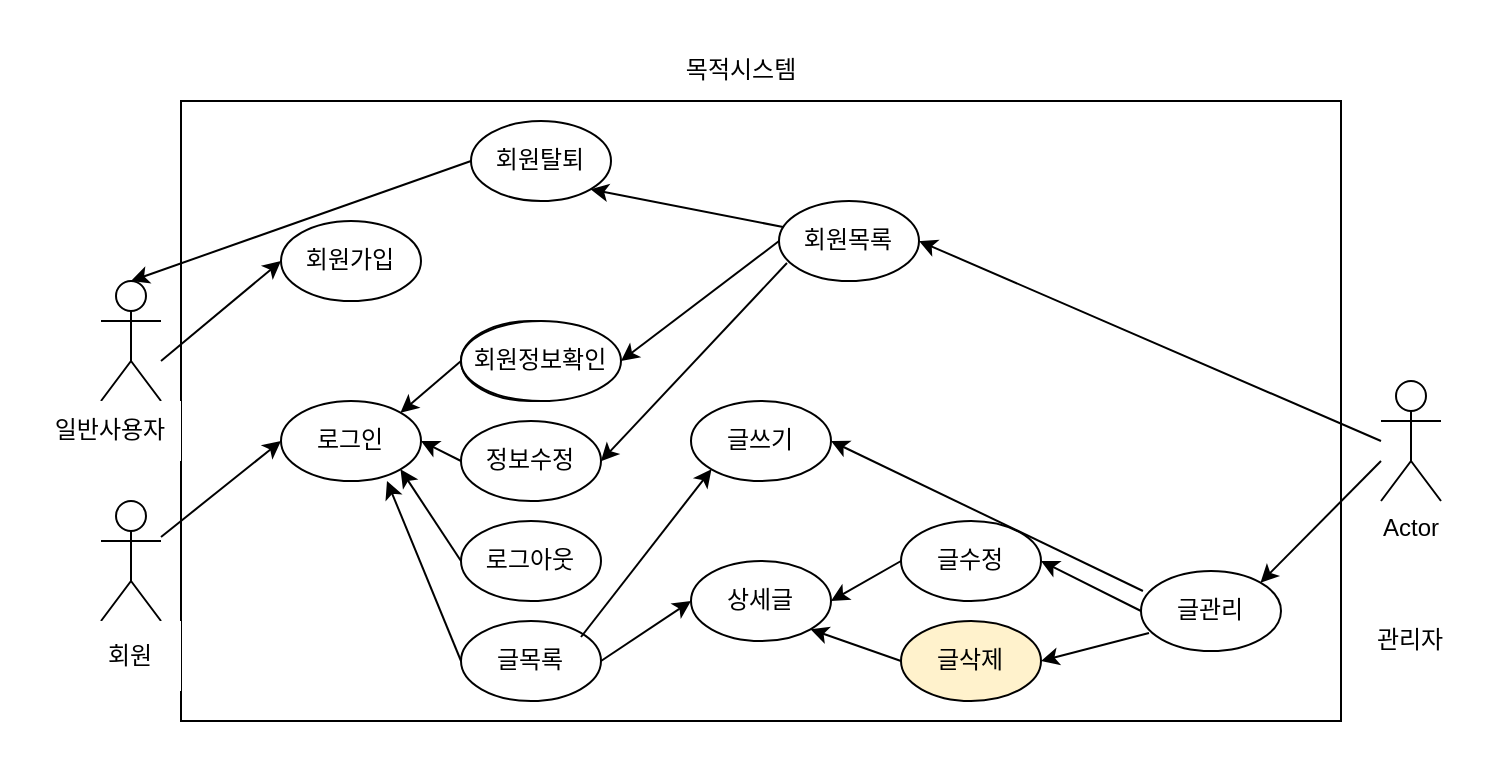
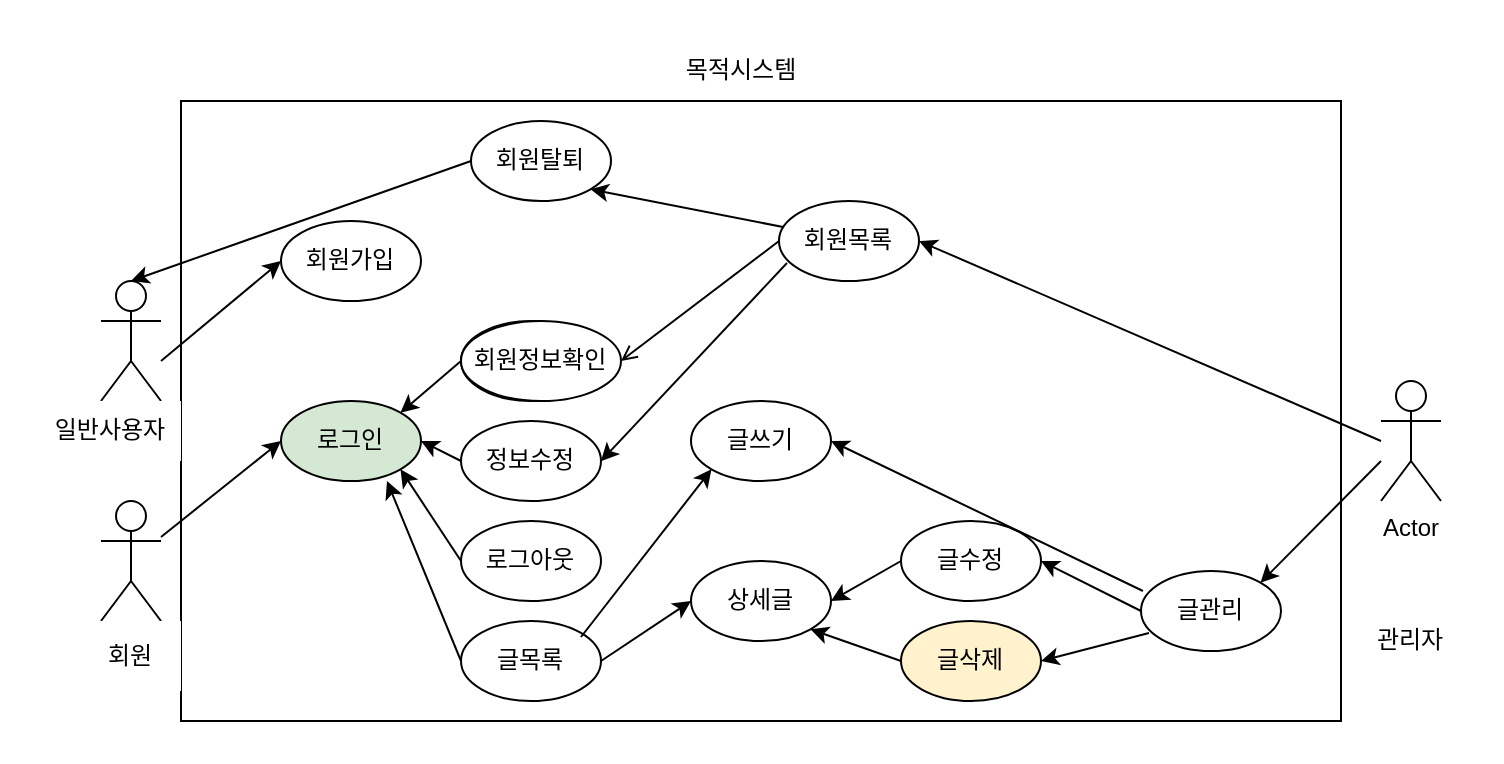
  <mxCell id="0" />
  <mxCell id="1" parent="0" />
  <mxCell id="2" value="Actor" style="shape=umlActor;verticalLabelPosition=bottom;verticalAlign=top;html=1;outlineConnect=0;" vertex="1" parent="1"><mxGeometry x="50" y="140" width="30" height="60" as="geometry" /></mxCell>
  <mxCell id="3" value="Actor" style="shape=umlActor;verticalLabelPosition=bottom;verticalAlign=top;html=1;outlineConnect=0;" vertex="1" parent="1"><mxGeometry x="50" y="250" width="30" height="60" as="geometry" /></mxCell>
  <mxCell id="4" value="Actor" style="shape=umlActor;verticalLabelPosition=bottom;verticalAlign=top;html=1;outlineConnect=0;" vertex="1" parent="1"><mxGeometry x="690" y="190" width="30" height="60" as="geometry" /></mxCell>
  <mxCell id="5" value="" style="rounded=0;whiteSpace=wrap;html=1;" vertex="1" parent="1"><mxGeometry x="90" y="50" width="580" height="310" as="geometry" /></mxCell>
  <mxCell id="6" value="회원가입" style="ellipse;whiteSpace=wrap;html=1;" vertex="1" parent="1"><mxGeometry x="140" y="110" width="70" height="40" as="geometry" /></mxCell>
- <mxCell id="7" value="로그인" style="ellipse;whiteSpace=wrap;html=1;" vertex="1" parent="1"><mxGeometry x="140" y="200" width="70" height="40" as="geometry" /></mxCell>
+ <mxCell id="7" value="로그인" style="ellipse;whiteSpace=wrap;html=1;fillColor=#d5e8d4;" vertex="1" parent="1"><mxGeometry x="140" y="200" width="70" height="40" as="geometry" /></mxCell>
  <mxCell id="8" value="회원탈퇴" style="ellipse;whiteSpace=wrap;html=1;" vertex="1" parent="1"><mxGeometry x="235" y="60" width="70" height="40" as="geometry" /></mxCell>
  <mxCell id="9" value="" style="ellipse;whiteSpace=wrap;html=1;" vertex="1" parent="1"><mxGeometry x="230" y="160" width="70" height="40" as="geometry" /></mxCell>
  <mxCell id="10" value="정보수정" style="ellipse;whiteSpace=wrap;html=1;" vertex="1" parent="1"><mxGeometry x="230" y="210" width="70" height="40" as="geometry" /></mxCell>
  <mxCell id="11" value="회원정보확인" style="ellipse;whiteSpace=wrap;html=1;" vertex="1" parent="1"><mxGeometry x="230" y="160" width="80" height="40" as="geometry" /></mxCell>
  <mxCell id="12" value="로그아웃" style="ellipse;whiteSpace=wrap;html=1;" vertex="1" parent="1"><mxGeometry x="230" y="260" width="70" height="40" as="geometry" /></mxCell>
  <mxCell id="13" value="글목록" style="ellipse;whiteSpace=wrap;html=1;" vertex="1" parent="1"><mxGeometry x="230" y="310" width="70" height="40" as="geometry" /></mxCell>
  <mxCell id="14" value="글쓰기" style="ellipse;whiteSpace=wrap;html=1;" vertex="1" parent="1"><mxGeometry x="345" y="200" width="70" height="40" as="geometry" /></mxCell>
  <mxCell id="15" value="상세글" style="ellipse;whiteSpace=wrap;html=1;" vertex="1" parent="1"><mxGeometry x="345" y="280" width="70" height="40" as="geometry" /></mxCell>
  <mxCell id="16" value="글수정" style="ellipse;whiteSpace=wrap;html=1;" vertex="1" parent="1"><mxGeometry x="450" y="260" width="70" height="40" as="geometry" /></mxCell>
  <mxCell id="17" value="글삭제" style="ellipse;whiteSpace=wrap;html=1;fillColor=#fff2cc;" vertex="1" parent="1"><mxGeometry x="450" y="310" width="70" height="40" as="geometry" /></mxCell>
  <mxCell id="18" value="글관리" style="ellipse;whiteSpace=wrap;html=1;" vertex="1" parent="1"><mxGeometry x="570" y="285" width="70" height="40" as="geometry" /></mxCell>
  <mxCell id="19" value="회원목록" style="ellipse;whiteSpace=wrap;html=1;" vertex="1" parent="1"><mxGeometry x="389" y="100" width="70" height="40" as="geometry" /></mxCell>
  <mxCell id="20" value="목적시스템" style="text;html=1;resizable=0;autosize=1;align=center;verticalAlign=middle;points=[];fillColor=none;strokeColor=none;rounded=0;" vertex="1" parent="1"><mxGeometry x="330" y="20" width="80" height="30" as="geometry" /></mxCell>
  <mxCell id="21" value="" style="endArrow=classic;html=1;rounded=0;" edge="1" parent="1"><mxGeometry width="50" height="50" relative="1" as="geometry"><mxPoint x="80" y="180" as="sourcePoint" /><mxPoint x="140" y="130" as="targetPoint" /></mxGeometry></mxCell>
  <mxCell id="22" value="" style="endArrow=classic;html=1;rounded=0;" edge="1" parent="1" source="3"><mxGeometry width="50" height="50" relative="1" as="geometry"><mxPoint x="90" y="270" as="sourcePoint" /><mxPoint x="140" y="220" as="targetPoint" /></mxGeometry></mxCell>
  <mxCell id="23" value="" style="endArrow=classic;html=1;rounded=0;entryX=0.5;entryY=0;entryDx=0;entryDy=0;entryPerimeter=0;" edge="1" parent="1" target="2"><mxGeometry width="50" height="50" relative="1" as="geometry"><mxPoint x="235" y="80" as="sourcePoint" /><mxPoint x="80" y="140" as="targetPoint" /></mxGeometry></mxCell>
  <mxCell id="24" value="" style="endArrow=classic;html=1;rounded=0;entryX=1;entryY=0;entryDx=0;entryDy=0;" edge="1" parent="1" target="7"><mxGeometry width="50" height="50" relative="1" as="geometry"><mxPoint x="230" y="180" as="sourcePoint" /><mxPoint x="280" y="130" as="targetPoint" /></mxGeometry></mxCell>
  <mxCell id="25" value="" style="endArrow=classic;html=1;rounded=0;entryX=1;entryY=0.5;entryDx=0;entryDy=0;" edge="1" parent="1" target="7"><mxGeometry width="50" height="50" relative="1" as="geometry"><mxPoint x="230" y="230" as="sourcePoint" /><mxPoint x="280" y="180" as="targetPoint" /></mxGeometry></mxCell>
  <mxCell id="26" value="" style="endArrow=classic;html=1;rounded=0;entryX=1;entryY=1;entryDx=0;entryDy=0;" edge="1" parent="1" target="7"><mxGeometry width="50" height="50" relative="1" as="geometry"><mxPoint x="230" y="280" as="sourcePoint" /><mxPoint x="280" y="230" as="targetPoint" /></mxGeometry></mxCell>
  <mxCell id="27" value="" style="endArrow=classic;html=1;rounded=0;entryX=0.757;entryY=1;entryDx=0;entryDy=0;entryPerimeter=0;" edge="1" parent="1" target="7"><mxGeometry width="50" height="50" relative="1" as="geometry"><mxPoint x="230" y="330" as="sourcePoint" /><mxPoint x="200" y="240" as="targetPoint" /></mxGeometry></mxCell>
- <mxCell id="28" value="" style="endArrow=classic;html=1;rounded=0;entryX=1;entryY=0.5;entryDx=0;entryDy=0;exitX=0;exitY=0.5;exitDx=0;exitDy=0;exitPerimeter=0;" edge="1" parent="1" source="19" target="11"><mxGeometry width="50" height="50" relative="1" as="geometry"><mxPoint x="364" y="180" as="sourcePoint" /><mxPoint x="414" y="130" as="targetPoint" /></mxGeometry></mxCell>
+ <mxCell id="28" value="" style="endArrow=open;html=1;rounded=0;entryX=1;entryY=0.5;entryDx=0;entryDy=0;exitX=0;exitY=0.5;exitDx=0;exitDy=0;exitPerimeter=0;" edge="1" parent="1" source="19" target="11"><mxGeometry width="50" height="50" relative="1" as="geometry"><mxPoint x="364" y="180" as="sourcePoint" /><mxPoint x="414" y="130" as="targetPoint" /></mxGeometry></mxCell>
  <mxCell id="29" value="" style="endArrow=classic;html=1;rounded=0;entryX=1;entryY=1;entryDx=0;entryDy=0;exitX=0.029;exitY=0.325;exitDx=0;exitDy=0;exitPerimeter=0;" edge="1" parent="1" source="19" target="8"><mxGeometry width="50" height="50" relative="1" as="geometry"><mxPoint x="360" y="180" as="sourcePoint" /><mxPoint x="410" y="140" as="targetPoint" /></mxGeometry></mxCell>
  <mxCell id="30" value="" style="endArrow=classic;html=1;rounded=0;entryX=0.362;entryY=0.581;entryDx=0;entryDy=0;entryPerimeter=0;exitX=0.057;exitY=0.775;exitDx=0;exitDy=0;exitPerimeter=0;" edge="1" parent="1" source="19" target="5"><mxGeometry width="50" height="50" relative="1" as="geometry"><mxPoint x="364" y="200" as="sourcePoint" /><mxPoint x="414" y="150" as="targetPoint" /></mxGeometry></mxCell>
  <mxCell id="31" value="" style="endArrow=classic;html=1;rounded=0;entryX=0;entryY=1;entryDx=0;entryDy=0;" edge="1" parent="1" target="14"><mxGeometry width="50" height="50" relative="1" as="geometry"><mxPoint x="290" y="318" as="sourcePoint" /><mxPoint x="340" y="270" as="targetPoint" /></mxGeometry></mxCell>
  <mxCell id="32" value="" style="endArrow=classic;html=1;rounded=0;entryX=0;entryY=0.5;entryDx=0;entryDy=0;" edge="1" parent="1" target="15"><mxGeometry width="50" height="50" relative="1" as="geometry"><mxPoint x="300" y="330" as="sourcePoint" /><mxPoint x="350" y="280" as="targetPoint" /></mxGeometry></mxCell>
  <mxCell id="33" value="" style="endArrow=classic;html=1;rounded=0;entryX=1;entryY=0.5;entryDx=0;entryDy=0;" edge="1" parent="1" target="15"><mxGeometry width="50" height="50" relative="1" as="geometry"><mxPoint x="450" y="280" as="sourcePoint" /><mxPoint x="400" y="330" as="targetPoint" /></mxGeometry></mxCell>
  <mxCell id="34" value="" style="endArrow=classic;html=1;rounded=0;exitX=0;exitY=0.5;exitDx=0;exitDy=0;entryX=1;entryY=1;entryDx=0;entryDy=0;" edge="1" parent="1" source="17" target="15"><mxGeometry width="50" height="50" relative="1" as="geometry"><mxPoint x="410" y="360" as="sourcePoint" /><mxPoint x="400" y="337" as="targetPoint" /></mxGeometry></mxCell>
  <mxCell id="35" value="" style="endArrow=classic;html=1;rounded=0;entryX=1;entryY=0.5;entryDx=0;entryDy=0;exitX=0.057;exitY=0.775;exitDx=0;exitDy=0;exitPerimeter=0;" edge="1" parent="1" source="18" target="17"><mxGeometry width="50" height="50" relative="1" as="geometry"><mxPoint x="570" y="300" as="sourcePoint" /><mxPoint x="620" y="250" as="targetPoint" /></mxGeometry></mxCell>
  <mxCell id="36" value="" style="endArrow=classic;html=1;rounded=0;exitX=0;exitY=0.5;exitDx=0;exitDy=0;entryX=1;entryY=0.5;entryDx=0;entryDy=0;" edge="1" parent="1" source="18" target="16"><mxGeometry width="50" height="50" relative="1" as="geometry"><mxPoint x="410" y="360" as="sourcePoint" /><mxPoint x="460" y="310" as="targetPoint" /></mxGeometry></mxCell>
  <mxCell id="37" value="" style="endArrow=classic;html=1;rounded=0;exitX=0.014;exitY=0.25;exitDx=0;exitDy=0;exitPerimeter=0;entryX=1;entryY=0.5;entryDx=0;entryDy=0;" edge="1" parent="1" source="18" target="14"><mxGeometry width="50" height="50" relative="1" as="geometry"><mxPoint x="410" y="360" as="sourcePoint" /><mxPoint x="460" y="310" as="targetPoint" /></mxGeometry></mxCell>
  <mxCell id="38" value="" style="endArrow=classic;html=1;rounded=0;entryX=1;entryY=0;entryDx=0;entryDy=0;" edge="1" parent="1" target="18"><mxGeometry width="50" height="50" relative="1" as="geometry"><mxPoint x="690" y="230" as="sourcePoint" /><mxPoint x="710" y="160" as="targetPoint" /></mxGeometry></mxCell>
  <mxCell id="39" value="" style="endArrow=classic;html=1;rounded=0;entryX=1;entryY=0.5;entryDx=0;entryDy=0;" edge="1" parent="1" target="19"><mxGeometry width="50" height="50" relative="1" as="geometry"><mxPoint x="690" y="220" as="sourcePoint" /><mxPoint x="460" y="310" as="targetPoint" /></mxGeometry></mxCell>
  <mxCell id="40" value="일반사용자" style="rounded=0;whiteSpace=wrap;html=1;strokeColor=none;fillColor=default;" vertex="1" parent="1"><mxGeometry y="200" width="70" height="30" as="geometry" x="20" /></mxCell>
  <mxCell id="41" value="회원" style="rounded=0;whiteSpace=wrap;html=1;strokeColor=none;fillColor=default;" vertex="1" parent="1"><mxGeometry x="40" y="310" width="50" height="35" as="geometry" /></mxCell>
  <mxCell id="42" value="관리자" style="rounded=0;whiteSpace=wrap;html=1;strokeColor=none;fillColor=default;" vertex="1" parent="1"><mxGeometry x="680" y="305" width="50" height="30" as="geometry" /></mxCell>
